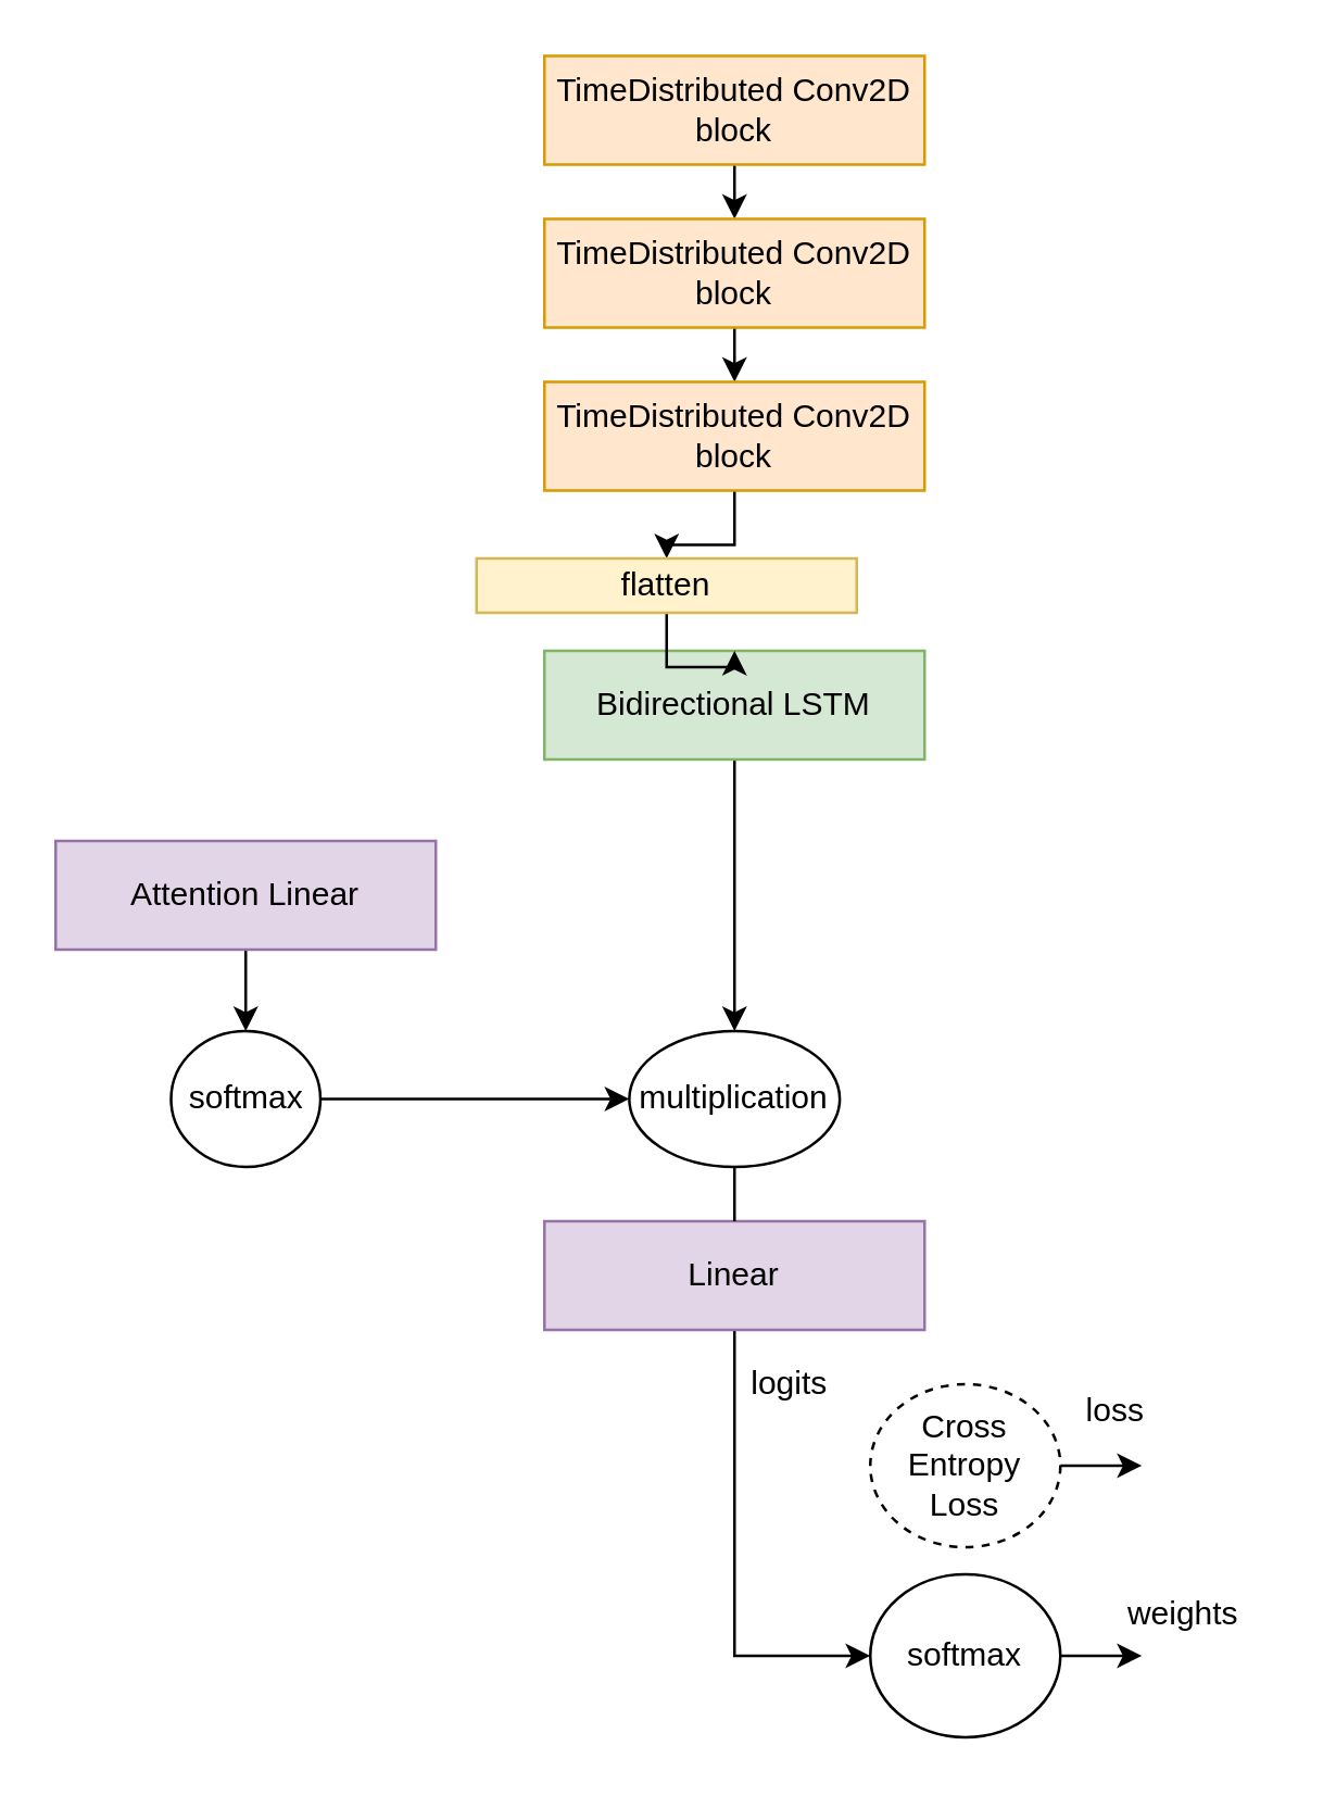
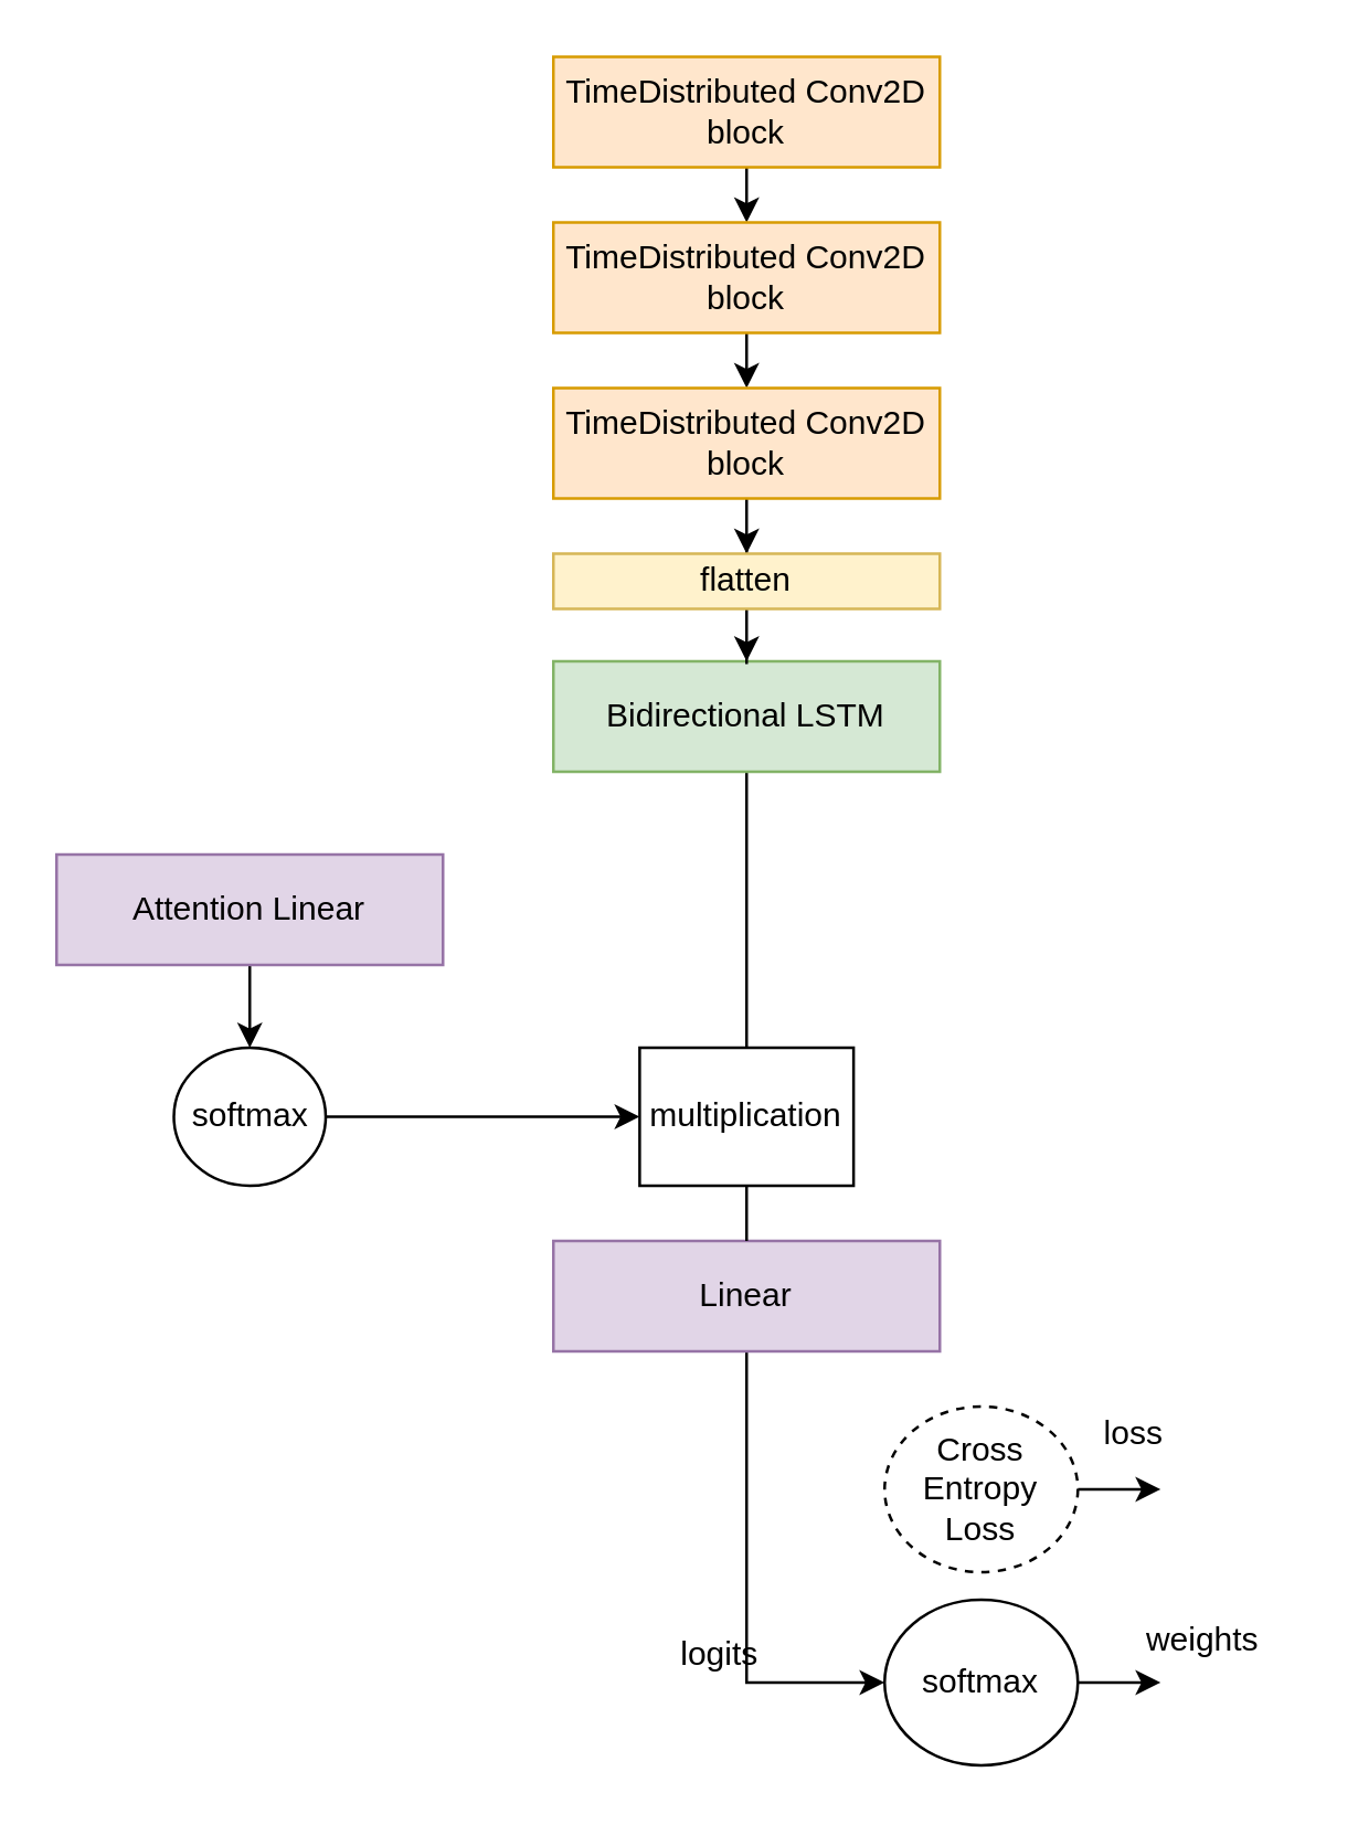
  <mxCell id="0" />
  <mxCell id="1" parent="0" />
- <mxCell id="2" style="edgeStyle=orthogonalEdgeStyle;rounded=0;orthogonalLoop=1;jettySize=auto;html=1;entryX=0.5;entryY=0;entryDx=0;entryDy=0;" edge="1" parent="1" source="3" target="27"><mxGeometry relative="1" as="geometry" /></mxCell>
+ <mxCell id="2" style="edgeStyle=orthogonalEdgeStyle;rounded=0;orthogonalLoop=1;jettySize=auto;html=1;entryX=0.5;entryY=0;entryDx=0;entryDy=0;endArrow=none;" edge="1" parent="1" source="3" target="27"><mxGeometry relative="1" as="geometry" /></mxCell>
  <mxCell id="3" value="Bidirectional LSTM" style="rounded=0;whiteSpace=wrap;html=1;fillColor=#d5e8d4;strokeColor=#82b366;" parent="1" vertex="1"><mxGeometry x="200" y="239" width="140" height="40" as="geometry" /></mxCell>
  <mxCell id="4" style="edgeStyle=orthogonalEdgeStyle;rounded=0;orthogonalLoop=1;jettySize=auto;html=1;exitX=0.5;exitY=1;exitDx=0;exitDy=0;entryX=0.5;entryY=0;entryDx=0;entryDy=0;" parent="1" source="5" target="7" edge="1"><mxGeometry relative="1" as="geometry" /></mxCell>
  <mxCell id="5" value="TimeDistributed Conv2D block" style="rounded=0;whiteSpace=wrap;html=1;fillColor=#ffe6cc;strokeColor=#d79b00;" parent="1" vertex="1"><mxGeometry x="200" y="20" width="140" height="40" as="geometry" /></mxCell>
  <mxCell id="6" style="edgeStyle=orthogonalEdgeStyle;rounded=0;orthogonalLoop=1;jettySize=auto;html=1;exitX=0.5;exitY=1;exitDx=0;exitDy=0;entryX=0.5;entryY=0;entryDx=0;entryDy=0;" parent="1" source="7" target="9" edge="1"><mxGeometry relative="1" as="geometry" /></mxCell>
  <mxCell id="7" value="TimeDistributed Conv2D block" style="rounded=0;whiteSpace=wrap;html=1;fillColor=#ffe6cc;strokeColor=#d79b00;" parent="1" vertex="1"><mxGeometry x="200" y="80" width="140" height="40" as="geometry" /></mxCell>
  <mxCell id="8" style="edgeStyle=orthogonalEdgeStyle;rounded=0;orthogonalLoop=1;jettySize=auto;html=1;exitX=0.5;exitY=1;exitDx=0;exitDy=0;" parent="1" source="9" target="13" edge="1"><mxGeometry relative="1" as="geometry" /></mxCell>
  <mxCell id="9" value="TimeDistributed Conv2D block" style="rounded=0;whiteSpace=wrap;html=1;fillColor=#ffe6cc;strokeColor=#d79b00;" parent="1" vertex="1"><mxGeometry x="200" y="140" width="140" height="40" as="geometry" /></mxCell>
  <mxCell id="10" style="edgeStyle=orthogonalEdgeStyle;rounded=0;orthogonalLoop=1;jettySize=auto;html=1;exitX=0.5;exitY=1;exitDx=0;exitDy=0;entryX=0;entryY=0.5;entryDx=0;entryDy=0;" parent="1" source="11" target="18" edge="1"><mxGeometry relative="1" as="geometry" /></mxCell>
  <mxCell id="11" value="Linear" style="rounded=0;whiteSpace=wrap;html=1;fillColor=#e1d5e7;strokeColor=#9673a6;" parent="1" vertex="1"><mxGeometry x="200" y="449" width="140" height="40" as="geometry" /></mxCell>
  <mxCell id="12" style="edgeStyle=orthogonalEdgeStyle;rounded=0;orthogonalLoop=1;jettySize=auto;html=1;exitX=0.5;exitY=1;exitDx=0;exitDy=0;" parent="1" source="13" target="3" edge="1"><mxGeometry relative="1" as="geometry" /></mxCell>
- <mxCell id="13" value="flatten" style="rounded=0;whiteSpace=wrap;html=1;fillColor=#fff2cc;strokeColor=#d6b656;" parent="1" vertex="1"><mxGeometry x="175" y="205" width="140" height="20" as="geometry" /></mxCell>
+ <mxCell id="13" value="flatten" style="rounded=0;whiteSpace=wrap;html=1;fillColor=#fff2cc;strokeColor=#d6b656;" parent="1" vertex="1"><mxGeometry x="200" y="200" width="140" height="20" as="geometry" /></mxCell>
  <mxCell id="14" style="edgeStyle=orthogonalEdgeStyle;rounded=0;orthogonalLoop=1;jettySize=auto;html=1;exitX=0.5;exitY=1;exitDx=0;exitDy=0;" parent="1" source="3" target="3" edge="1"><mxGeometry relative="1" as="geometry" /></mxCell>
  <mxCell id="15" style="edgeStyle=orthogonalEdgeStyle;rounded=0;orthogonalLoop=1;jettySize=auto;html=1;exitX=1;exitY=0.5;exitDx=0;exitDy=0;" parent="1" source="16" edge="1"><mxGeometry relative="1" as="geometry"><mxPoint x="420" y="539" as="targetPoint" /></mxGeometry></mxCell>
  <mxCell id="16" value="Cross&lt;br&gt;Entropy&lt;br&gt;Loss" style="ellipse;whiteSpace=wrap;html=1;dashed=1;" parent="1" vertex="1"><mxGeometry x="320" y="509" width="70" height="60" as="geometry" /></mxCell>
  <mxCell id="17" style="edgeStyle=orthogonalEdgeStyle;rounded=0;orthogonalLoop=1;jettySize=auto;html=1;exitX=1;exitY=0.5;exitDx=0;exitDy=0;" parent="1" source="18" edge="1"><mxGeometry relative="1" as="geometry"><mxPoint x="420" y="609" as="targetPoint" /></mxGeometry></mxCell>
  <mxCell id="18" value="softmax" style="ellipse;whiteSpace=wrap;html=1;" parent="1" vertex="1"><mxGeometry x="320" y="579" width="70" height="60" as="geometry" /></mxCell>
- <mxCell id="19" value="logits" style="text;html=1;resizable=0;autosize=1;align=center;verticalAlign=middle;points=[];fillColor=none;strokeColor=none;rounded=0;" parent="1" vertex="1"><mxGeometry x="270" y="499" width="40" height="20" as="geometry" /></mxCell>
+ <mxCell id="19" value="logits" style="text;html=1;resizable=0;autosize=1;align=center;verticalAlign=middle;points=[];fillColor=none;strokeColor=none;rounded=0;" parent="1" vertex="1"><mxGeometry x="240" y="589" width="40" height="20" as="geometry" /></mxCell>
  <mxCell id="20" value="weights" style="text;html=1;resizable=0;autosize=1;align=center;verticalAlign=middle;points=[];fillColor=none;strokeColor=none;rounded=0;" parent="1" vertex="1"><mxGeometry x="400" y="584" width="70" height="20" as="geometry" /></mxCell>
  <mxCell id="21" value="loss" style="text;html=1;resizable=0;autosize=1;align=center;verticalAlign=middle;points=[];fillColor=none;strokeColor=none;rounded=0;" parent="1" vertex="1"><mxGeometry x="390" y="509" width="40" height="20" as="geometry" /></mxCell>
  <mxCell id="22" style="edgeStyle=orthogonalEdgeStyle;rounded=0;orthogonalLoop=1;jettySize=auto;html=1;exitX=0.5;exitY=1;exitDx=0;exitDy=0;entryX=0.5;entryY=0;entryDx=0;entryDy=0;" edge="1" parent="1" source="23" target="25"><mxGeometry relative="1" as="geometry" /></mxCell>
  <mxCell id="23" value="Attention Linear" style="rounded=0;whiteSpace=wrap;html=1;fillColor=#e1d5e7;strokeColor=#9673a6;" vertex="1" parent="1"><mxGeometry x="20" y="309" width="140" height="40" as="geometry" /></mxCell>
  <mxCell id="24" style="edgeStyle=orthogonalEdgeStyle;rounded=0;orthogonalLoop=1;jettySize=auto;html=1;exitX=1;exitY=0.5;exitDx=0;exitDy=0;entryX=0;entryY=0.5;entryDx=0;entryDy=0;" edge="1" parent="1" source="25" target="27"><mxGeometry relative="1" as="geometry" /></mxCell>
  <mxCell id="25" value="softmax" style="ellipse;whiteSpace=wrap;html=1;" vertex="1" parent="1"><mxGeometry x="62.5" y="379" width="55" height="50" as="geometry" /></mxCell>
  <mxCell id="26" style="edgeStyle=orthogonalEdgeStyle;rounded=0;orthogonalLoop=1;jettySize=auto;html=1;exitX=0.5;exitY=1;exitDx=0;exitDy=0;entryX=0.5;entryY=0;entryDx=0;entryDy=0;endArrow=none;" edge="1" parent="1" source="27" target="11"><mxGeometry relative="1" as="geometry" /></mxCell>
- <mxCell id="27" value="multiplication" style="ellipse;whiteSpace=wrap;html=1;" vertex="1" parent="1"><mxGeometry x="231.25" y="379" width="77.5" height="50" as="geometry" /></mxCell>
+ <mxCell id="27" value="multiplication" style="whiteSpace=wrap;html=1;rounded=0;" vertex="1" parent="1"><mxGeometry x="231.25" y="379" width="77.5" height="50" as="geometry" /></mxCell>
